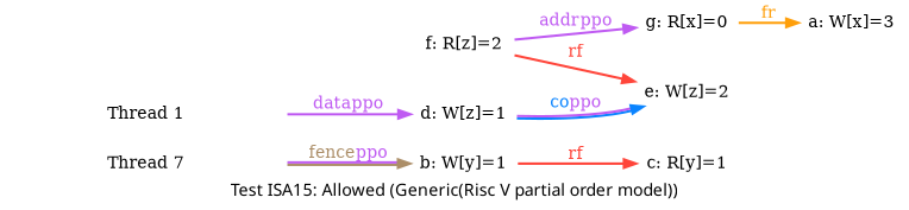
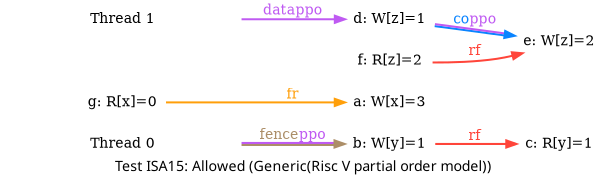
  digraph {
    fontname="SF Pro Display"
    fontsize=14
    label="Test ISA15: Allowed (Generic(Risc V partial order model))"
    rankdir=LR
    splines=spline
    node [fixedsize=false fontsize=14 shape=none]
    edge [arrowsize=1.000000 color="#FF453A" fontsize=14 penwidth=2.000000]
-   n1 [fixedsize=true height=0.281250 label="Thread 7" width=3.250000]
+   n1 [fixedsize=true height=0.281250 label="Thread 0" width=3.250000]
    n2 [height=0.194444 label="b: W[y]=1" width=1.166667]
    n3 [height=0.194444 label="a: W[x]=3" width=1.166667]
    n4 [height=0.194444 label="c: R[y]=1" width=1.166667]
    n5 [fixedsize=true height=0.281250 label="Thread 1" width=3.250000]
    n6 [height=0.194444 label="d: W[z]=1" width=1.166667]
    n7 [height=0.194444 label="e: W[z]=2" width=1.166667]
    n8 [height=0.194444 label="f: R[z]=2" width=1.166667]
    n9 [height=0.194444 label="g: R[x]=0" width=1.166667]
    n1 -> n2 [color="#AC8E68:#BF5AF2" label=<<font color="#AC8E68">fence</font><font color="#BF5AF2">ppo</font>>]
    n2 -> n4 [label=<<font color="#FF453A">rf</font>>]
    n5 -> n6 [color="#BF5AF2" label=<<font color="#BF5AF2">data</font><font color="#BF5AF2">ppo</font>>]
    n6 -> n7 [color="#0A84FF:#BF5AF2" label=<<font color="#0A84FF">co</font><font color="#BF5AF2">ppo</font>>]
    n8 -> n7 [label=<<font color="#FF453A">rf</font>>]
-   n8 -> n9 [color="#BF5AF2" label=<<font color="#BF5AF2">addr</font><font color="#BF5AF2">ppo</font>>]
    n9 -> n3 [color="#FF9F0A" label=<<font color="#FF9F0A">fr</font>>]
  }
